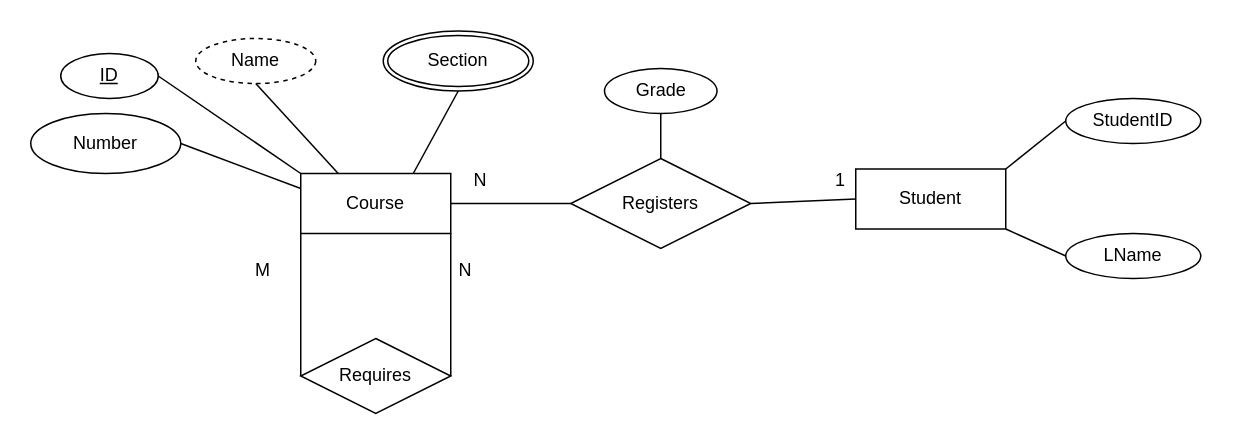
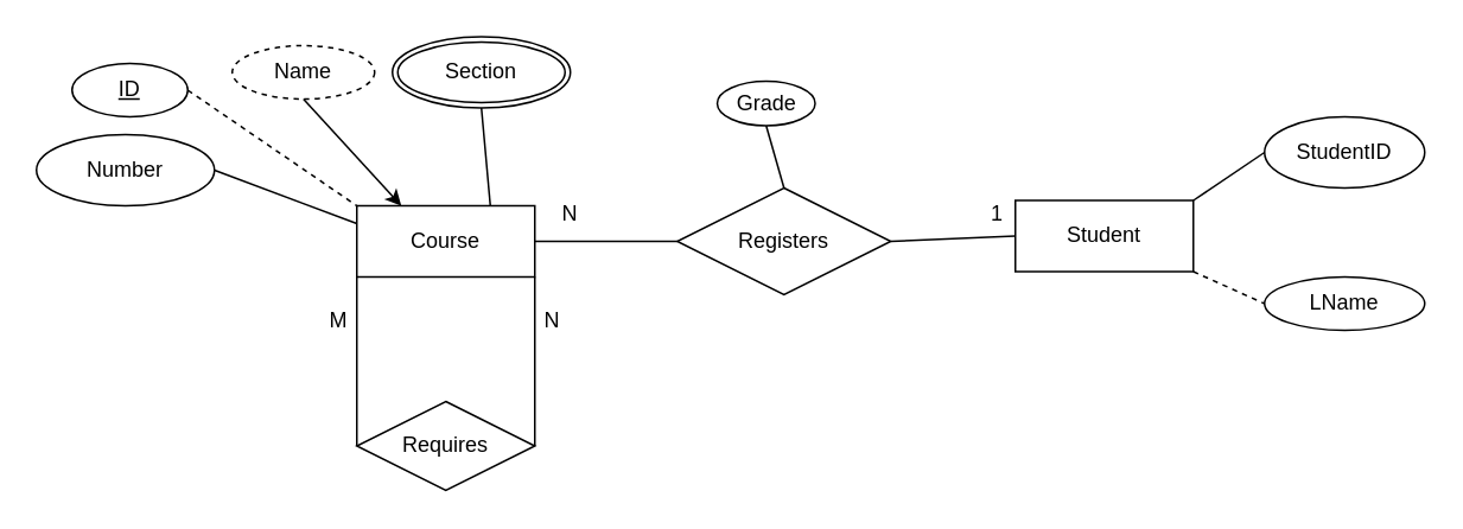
  <mxCell id="0" />
  <mxCell id="1" parent="0" />
  <mxCell id="2" value="Course" style="whiteSpace=wrap;html=1;align=center;" vertex="1" parent="1"><mxGeometry x="200" y="115" width="100" height="40" as="geometry" /></mxCell>
  <mxCell id="3" value="&lt;u&gt;ID&lt;/u&gt;" style="ellipse;whiteSpace=wrap;html=1;align=center;" vertex="1" parent="1"><mxGeometry x="40" y="35" width="65" height="30" as="geometry" /></mxCell>
  <mxCell id="4" value="Name" style="ellipse;whiteSpace=wrap;html=1;align=center;dashed=1;" vertex="1" parent="1"><mxGeometry x="130" y="25" width="80" height="30" as="geometry" /></mxCell>
  <mxCell id="5" value="Number" style="ellipse;whiteSpace=wrap;html=1;align=center;" vertex="1" parent="1"><mxGeometry x="20" y="75" width="100" height="40" as="geometry" /></mxCell>
  <mxCell id="6" value="" style="endArrow=none;html=1;rounded=0;exitX=1;exitY=0.5;exitDx=0;exitDy=0;entryX=0;entryY=0.25;entryDx=0;entryDy=0;" edge="1" parent="1" target="2"><mxGeometry relative="1" as="geometry"><mxPoint x="120" y="95" as="sourcePoint" /><mxPoint x="160" y="105" as="targetPoint" /></mxGeometry></mxCell>
- <mxCell id="7" value="" style="endArrow=none;html=1;rounded=0;exitX=0.5;exitY=1;exitDx=0;exitDy=0;entryX=0.25;entryY=0;entryDx=0;entryDy=0;" edge="1" parent="1" source="4" target="2"><mxGeometry relative="1" as="geometry"><mxPoint x="130" y="105" as="sourcePoint" /><mxPoint x="170" y="115" as="targetPoint" /></mxGeometry></mxCell>
- <mxCell id="8" value="" style="endArrow=none;html=1;rounded=0;exitX=1;exitY=0.5;exitDx=0;exitDy=0;entryX=0;entryY=0;entryDx=0;entryDy=0;" edge="1" parent="1" source="3" target="2"><mxGeometry relative="1" as="geometry"><mxPoint x="140" y="115" as="sourcePoint" /><mxPoint x="180" y="125" as="targetPoint" /></mxGeometry></mxCell>
- <mxCell id="9" value="Section" style="ellipse;shape=doubleEllipse;margin=3;whiteSpace=wrap;html=1;align=center;" vertex="1" parent="1"><mxGeometry x="255" y="20" width="100" height="40" as="geometry" /></mxCell>
+ <mxCell id="7" value="" style="endArrow=classic;html=1;rounded=0;exitX=0.5;exitY=1;exitDx=0;exitDy=0;entryX=0.25;entryY=0;entryDx=0;entryDy=0;" edge="1" parent="1" source="4" target="2"><mxGeometry relative="1" as="geometry"><mxPoint x="130" y="105" as="sourcePoint" /><mxPoint x="170" y="115" as="targetPoint" /></mxGeometry></mxCell>
+ <mxCell id="8" value="" style="endArrow=none;html=1;rounded=0;exitX=1;exitY=0.5;exitDx=0;exitDy=0;entryX=0;entryY=0;entryDx=0;entryDy=0;dashed=1;" edge="1" parent="1" source="3" target="2"><mxGeometry relative="1" as="geometry"><mxPoint x="140" y="115" as="sourcePoint" /><mxPoint x="180" y="125" as="targetPoint" /></mxGeometry></mxCell>
+ <mxCell id="9" value="Section" style="ellipse;shape=doubleEllipse;margin=3;whiteSpace=wrap;html=1;align=center;" vertex="1" parent="1"><mxGeometry x="220" y="20" width="100" height="40" as="geometry" /></mxCell>
  <mxCell id="10" value="Requires" style="shape=rhombus;perimeter=rhombusPerimeter;whiteSpace=wrap;html=1;align=center;" vertex="1" parent="1"><mxGeometry x="200" y="225" width="100" height="50" as="geometry" /></mxCell>
  <mxCell id="11" value="" style="endArrow=none;html=1;rounded=0;entryX=0;entryY=1;entryDx=0;entryDy=0;exitX=0;exitY=0.5;exitDx=0;exitDy=0;" edge="1" parent="1" source="10" target="2"><mxGeometry width="50" height="50" relative="1" as="geometry"><mxPoint x="220" y="275" as="sourcePoint" /><mxPoint x="690" y="355" as="targetPoint" /></mxGeometry></mxCell>
  <mxCell id="12" value="" style="endArrow=none;html=1;rounded=0;entryX=1;entryY=1;entryDx=0;entryDy=0;exitX=1;exitY=0.5;exitDx=0;exitDy=0;" edge="1" parent="1" source="10" target="2"><mxGeometry width="50" height="50" relative="1" as="geometry"><mxPoint x="210" y="260" as="sourcePoint" /><mxPoint x="210" y="165" as="targetPoint" /></mxGeometry></mxCell>
  <mxCell id="13" value="" style="endArrow=none;html=1;rounded=0;entryX=0.5;entryY=1;entryDx=0;entryDy=0;exitX=0.75;exitY=0;exitDx=0;exitDy=0;" edge="1" parent="1" source="2" target="9"><mxGeometry width="50" height="50" relative="1" as="geometry"><mxPoint x="640" y="405" as="sourcePoint" /><mxPoint x="690" y="355" as="targetPoint" /></mxGeometry></mxCell>
  <mxCell id="14" style="edgeStyle=orthogonalEdgeStyle;rounded=0;orthogonalLoop=1;jettySize=auto;html=1;exitX=0.5;exitY=1;exitDx=0;exitDy=0;" edge="1" parent="1" source="9" target="9"><mxGeometry relative="1" as="geometry" /></mxCell>
- <mxCell id="15" value="M" style="text;html=1;strokeColor=none;fillColor=none;align=center;verticalAlign=middle;whiteSpace=wrap;rounded=0;" vertex="1" parent="1"><mxGeometry x="145" y="165" width="60" height="30" as="geometry" /></mxCell>
+ <mxCell id="15" value="M" style="text;html=1;strokeColor=none;fillColor=none;align=center;verticalAlign=middle;whiteSpace=wrap;rounded=0;" vertex="1" parent="1"><mxGeometry x="160" y="165" width="60" height="30" as="geometry" /></mxCell>
  <mxCell id="16" value="N" style="text;html=1;strokeColor=none;fillColor=none;align=center;verticalAlign=middle;whiteSpace=wrap;rounded=0;" vertex="1" parent="1"><mxGeometry x="280" y="165" width="60" height="30" as="geometry" /></mxCell>
  <mxCell id="17" value="Student" style="whiteSpace=wrap;html=1;align=center;" vertex="1" parent="1"><mxGeometry x="570" y="112" width="100" height="40" as="geometry" /></mxCell>
  <mxCell id="18" value="LName" style="ellipse;whiteSpace=wrap;html=1;align=center;" vertex="1" parent="1"><mxGeometry x="710" y="155" width="90" height="30" as="geometry" /></mxCell>
- <mxCell id="19" value="StudentID" style="ellipse;whiteSpace=wrap;html=1;align=center;" vertex="1" parent="1"><mxGeometry x="710" y="65" width="90" height="30" as="geometry" /></mxCell>
+ <mxCell id="19" value="StudentID" style="ellipse;whiteSpace=wrap;html=1;align=center;" vertex="1" parent="1"><mxGeometry x="710" y="65" width="90" height="40" as="geometry" /></mxCell>
  <mxCell id="20" value="" style="endArrow=none;html=1;rounded=0;entryX=0;entryY=0.5;entryDx=0;entryDy=0;exitX=1;exitY=0;exitDx=0;exitDy=0;" edge="1" parent="1" source="17" target="19"><mxGeometry width="50" height="50" relative="1" as="geometry"><mxPoint x="440" y="125" as="sourcePoint" /><mxPoint x="490" y="75" as="targetPoint" /></mxGeometry></mxCell>
- <mxCell id="21" value="" style="endArrow=none;html=1;rounded=0;entryX=0;entryY=0.5;entryDx=0;entryDy=0;exitX=1;exitY=1;exitDx=0;exitDy=0;" edge="1" parent="1" source="17" target="18"><mxGeometry width="50" height="50" relative="1" as="geometry"><mxPoint x="680" y="142" as="sourcePoint" /><mxPoint x="720" y="137" as="targetPoint" /></mxGeometry></mxCell>
+ <mxCell id="21" value="" style="endArrow=none;html=1;rounded=0;entryX=0;entryY=0.5;entryDx=0;entryDy=0;exitX=1;exitY=1;exitDx=0;exitDy=0;dashed=1;" edge="1" parent="1" source="17" target="18"><mxGeometry width="50" height="50" relative="1" as="geometry"><mxPoint x="680" y="142" as="sourcePoint" /><mxPoint x="720" y="137" as="targetPoint" /></mxGeometry></mxCell>
  <mxCell id="22" value="Registers" style="shape=rhombus;perimeter=rhombusPerimeter;whiteSpace=wrap;html=1;align=center;" vertex="1" parent="1"><mxGeometry x="380" y="105" width="120" height="60" as="geometry" /></mxCell>
  <mxCell id="23" value="" style="endArrow=none;html=1;rounded=0;entryX=0;entryY=0.5;entryDx=0;entryDy=0;exitX=1;exitY=0.5;exitDx=0;exitDy=0;" edge="1" parent="1" source="22" target="17"><mxGeometry width="50" height="50" relative="1" as="geometry"><mxPoint x="440" y="125" as="sourcePoint" /><mxPoint x="490" y="75" as="targetPoint" /></mxGeometry></mxCell>
  <mxCell id="24" value="" style="endArrow=none;html=1;rounded=0;entryX=0;entryY=0.5;entryDx=0;entryDy=0;exitX=1;exitY=0.5;exitDx=0;exitDy=0;" edge="1" parent="1" source="2" target="22"><mxGeometry width="50" height="50" relative="1" as="geometry"><mxPoint x="300" y="133.5" as="sourcePoint" /><mxPoint x="370" y="130.5" as="targetPoint" /></mxGeometry></mxCell>
- <mxCell id="25" value="Grade" style="ellipse;whiteSpace=wrap;html=1;align=center;" vertex="1" parent="1"><mxGeometry x="402.5" y="45" width="75" height="30" as="geometry" /></mxCell>
+ <mxCell id="25" value="Grade" style="ellipse;whiteSpace=wrap;html=1;align=center;" vertex="1" parent="1"><mxGeometry x="402.5" y="45" width="55" height="25" as="geometry" /></mxCell>
  <mxCell id="26" value="" style="endArrow=none;html=1;rounded=0;entryX=0.5;entryY=1;entryDx=0;entryDy=0;exitX=0.5;exitY=0;exitDx=0;exitDy=0;" edge="1" parent="1" source="22" target="25"><mxGeometry width="50" height="50" relative="1" as="geometry"><mxPoint x="440" y="79.64" as="sourcePoint" /><mxPoint x="520" y="79.64" as="targetPoint" /></mxGeometry></mxCell>
  <mxCell id="27" value="1" style="text;html=1;strokeColor=none;fillColor=none;align=center;verticalAlign=middle;whiteSpace=wrap;rounded=0;" vertex="1" parent="1"><mxGeometry x="530" y="105" width="60" height="30" as="geometry" /></mxCell>
  <mxCell id="28" value="N" style="text;html=1;strokeColor=none;fillColor=none;align=center;verticalAlign=middle;whiteSpace=wrap;rounded=0;" vertex="1" parent="1"><mxGeometry x="290" y="105" width="60" height="30" as="geometry" /></mxCell>
